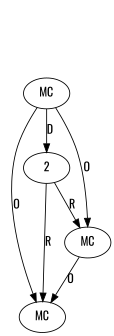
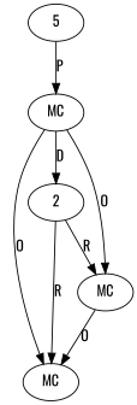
  digraph {
    fontname=Oswald
    node [t=MavenVersion fontname=Oswald]
    edge [fontname=Oswald]
    n1 [l=150 label=MC s="isSnapshot()"]
    2 [n=mv]
    n3 [l=149 label=MC s="getOSGiVersion()"]
    n4 [l=148 label=MC s="parseString()"]
+   5 [t=String]
    2 -> n1 [label=R]
    2 -> n3 [label=R]
    n3 -> n1 [label=O]
    n4 -> n1 [label=O]
    n4 -> 2 [label=D]
    n4 -> n3 [label=O]
+   5 -> n4 [label=P]
  }
